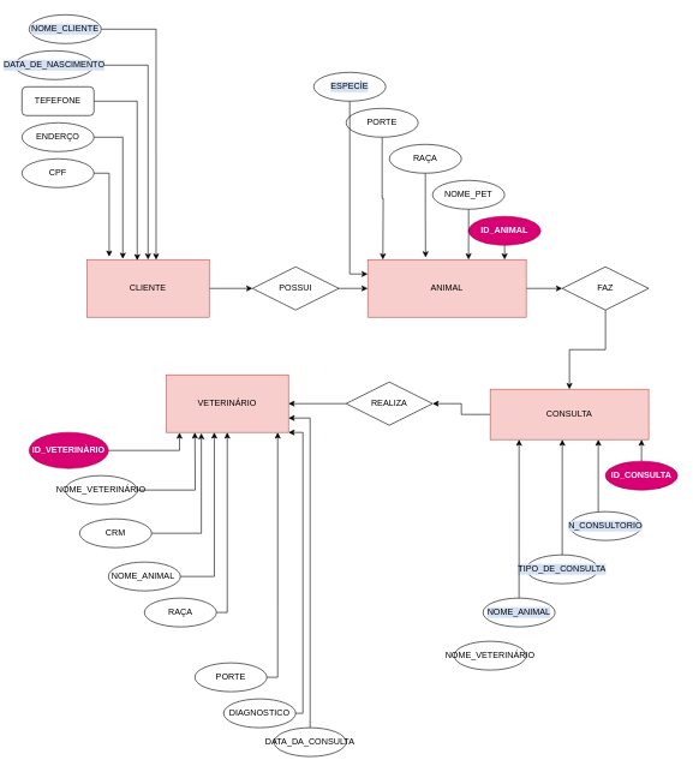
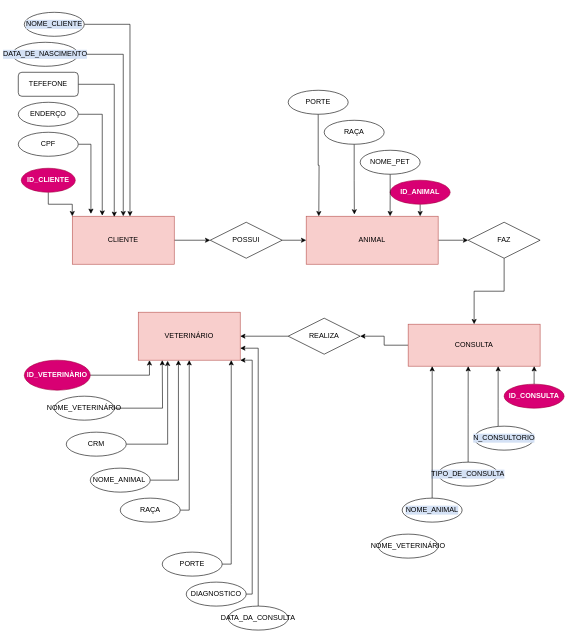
  <mxCell id="0" />
  <mxCell id="1" parent="0" />
  <mxCell id="2" style="edgeStyle=orthogonalEdgeStyle;rounded=0;orthogonalLoop=1;jettySize=auto;html=1;" edge="1" parent="1" source="3" target="12"><mxGeometry relative="1" as="geometry" /></mxCell>
  <mxCell id="3" value="ANIMAL" style="rounded=0;whiteSpace=wrap;html=1;fillColor=#f8cecc;strokeColor=#b85450;" vertex="1" parent="1"><mxGeometry x="510" y="360" width="220" height="80" as="geometry" /></mxCell>
  <mxCell id="4" value="VETERINÁRIO" style="rounded=0;whiteSpace=wrap;html=1;fillColor=#f8cecc;strokeColor=#b85450;" vertex="1" parent="1"><mxGeometry x="230" y="520" width="170" height="80" as="geometry" /></mxCell>
  <mxCell id="5" style="edgeStyle=orthogonalEdgeStyle;rounded=0;orthogonalLoop=1;jettySize=auto;html=1;" edge="1" parent="1" source="6" target="10"><mxGeometry relative="1" as="geometry" /></mxCell>
  <mxCell id="6" value="CONSULTA" style="rounded=0;whiteSpace=wrap;html=1;fillColor=#f8cecc;strokeColor=#b85450;" vertex="1" parent="1"><mxGeometry x="680" y="540" width="220" height="70" as="geometry" /></mxCell>
  <mxCell id="7" style="edgeStyle=orthogonalEdgeStyle;rounded=0;orthogonalLoop=1;jettySize=auto;html=1;" edge="1" parent="1" source="8" target="3"><mxGeometry relative="1" as="geometry" /></mxCell>
  <mxCell id="8" value="POSSUI" style="shape=rhombus;perimeter=rhombusPerimeter;whiteSpace=wrap;html=1;align=center;" vertex="1" parent="1"><mxGeometry x="350" y="370" width="120" height="60" as="geometry" /></mxCell>
  <mxCell id="9" style="edgeStyle=orthogonalEdgeStyle;rounded=0;orthogonalLoop=1;jettySize=auto;html=1;entryX=1;entryY=0.5;entryDx=0;entryDy=0;" edge="1" parent="1" source="10" target="4"><mxGeometry relative="1" as="geometry" /></mxCell>
  <mxCell id="10" value="REALIZA" style="shape=rhombus;perimeter=rhombusPerimeter;whiteSpace=wrap;html=1;align=center;" vertex="1" parent="1"><mxGeometry x="480" y="530" width="120" height="60" as="geometry" /></mxCell>
  <mxCell id="11" style="edgeStyle=orthogonalEdgeStyle;rounded=0;orthogonalLoop=1;jettySize=auto;html=1;" edge="1" parent="1" source="12" target="6"><mxGeometry relative="1" as="geometry" /></mxCell>
  <mxCell id="12" value="FAZ" style="shape=rhombus;perimeter=rhombusPerimeter;whiteSpace=wrap;html=1;align=center;" vertex="1" parent="1"><mxGeometry x="780" y="370" width="120" height="60" as="geometry" /></mxCell>
  <mxCell id="13" style="edgeStyle=orthogonalEdgeStyle;rounded=0;orthogonalLoop=1;jettySize=auto;html=1;" edge="1" parent="1" source="14" target="8"><mxGeometry relative="1" as="geometry" /></mxCell>
  <mxCell id="14" value="CLIENTE" style="whiteSpace=wrap;html=1;align=center;fillColor=#f8cecc;strokeColor=#b85450;" vertex="1" parent="1"><mxGeometry x="120" y="360" width="170" height="80" as="geometry" /></mxCell>
+ <mxCell id="15" style="edgeStyle=orthogonalEdgeStyle;rounded=0;orthogonalLoop=1;jettySize=auto;html=1;entryX=0;entryY=0;entryDx=0;entryDy=0;" edge="1" parent="1" source="16" target="14"><mxGeometry relative="1" as="geometry" /></mxCell>
+ <mxCell id="16" value="ID_CLIENTE" style="ellipse;whiteSpace=wrap;html=1;align=center;fontStyle=1;fillColor=#d80073;strokeColor=#A50040;fontColor=#ffffff;" vertex="1" parent="1"><mxGeometry x="35" width="90" height="40" as="geometry" y="280" /></mxCell>
  <mxCell id="17" style="edgeStyle=orthogonalEdgeStyle;rounded=0;orthogonalLoop=1;jettySize=auto;html=1;entryX=0.183;entryY=-0.05;entryDx=0;entryDy=0;entryPerimeter=0;" edge="1" parent="1" source="18" target="14"><mxGeometry relative="1" as="geometry"><mxPoint x="152" y="350" as="targetPoint" /><Array as="points"><mxPoint x="151" y="240" /></Array></mxGeometry></mxCell>
  <mxCell id="18" value="CPF" style="ellipse;whiteSpace=wrap;html=1;align=center;" vertex="1" parent="1"><mxGeometry x="30" y="220" width="100" height="40" as="geometry" /></mxCell>
  <mxCell id="19" style="edgeStyle=orthogonalEdgeStyle;rounded=0;orthogonalLoop=1;jettySize=auto;html=1;" edge="1" parent="1" source="20"><mxGeometry relative="1" as="geometry"><mxPoint x="170" y="359" as="targetPoint" /><Array as="points"><mxPoint x="170" y="190" /><mxPoint x="170" y="359" /></Array></mxGeometry></mxCell>
  <mxCell id="20" value="ENDERÇO" style="ellipse;whiteSpace=wrap;html=1;align=center;" vertex="1" parent="1"><mxGeometry x="30" y="170" width="100" height="40" as="geometry" /></mxCell>
  <mxCell id="21" style="edgeStyle=orthogonalEdgeStyle;rounded=0;orthogonalLoop=1;jettySize=auto;html=1;" edge="1" parent="1" source="22"><mxGeometry relative="1" as="geometry"><mxPoint x="190" y="361" as="targetPoint" /><Array as="points"><mxPoint x="190" y="140" /><mxPoint x="190" y="361" /></Array></mxGeometry></mxCell>
  <mxCell id="22" value="TEFEFONE" style="whiteSpace=wrap;html=1;align=center;rounded=1;" vertex="1" parent="1"><mxGeometry x="30" y="120" width="100" height="40" as="geometry" /></mxCell>
  <mxCell id="23" style="edgeStyle=orthogonalEdgeStyle;rounded=0;orthogonalLoop=1;jettySize=auto;html=1;entryX=0.11;entryY=1.002;entryDx=0;entryDy=0;entryPerimeter=0;" edge="1" parent="1" source="24" target="4"><mxGeometry relative="1" as="geometry" /></mxCell>
  <mxCell id="24" value="ID_VETERINÀRIO" style="ellipse;whiteSpace=wrap;html=1;align=center;fillColor=#d80073;strokeColor=#A50040;fontColor=#ffffff;fontStyle=1" vertex="1" parent="1"><mxGeometry x="40" y="600" width="110" height="50" as="geometry" /></mxCell>
  <mxCell id="25" style="edgeStyle=orthogonalEdgeStyle;rounded=0;orthogonalLoop=1;jettySize=auto;html=1;" edge="1" parent="1" source="26"><mxGeometry relative="1" as="geometry"><mxPoint x="270" y="600" as="targetPoint" /></mxGeometry></mxCell>
  <mxCell id="26" value="NOME_VETERINÁRIO" style="ellipse;whiteSpace=wrap;html=1;align=center;" vertex="1" parent="1"><mxGeometry x="90" y="660" width="100" height="40" as="geometry" /></mxCell>
  <mxCell id="27" style="edgeStyle=orthogonalEdgeStyle;rounded=0;orthogonalLoop=1;jettySize=auto;html=1;" edge="1" parent="1" source="28"><mxGeometry relative="1" as="geometry"><mxPoint x="279" y="601" as="targetPoint" /><Array as="points"><mxPoint x="279" y="740" /></Array></mxGeometry></mxCell>
  <mxCell id="28" value="CRM" style="ellipse;whiteSpace=wrap;html=1;align=center;" vertex="1" parent="1"><mxGeometry x="110" y="720" width="100" height="40" as="geometry" /></mxCell>
  <mxCell id="29" style="edgeStyle=orthogonalEdgeStyle;rounded=0;orthogonalLoop=1;jettySize=auto;html=1;entryX=0.394;entryY=1;entryDx=0;entryDy=0;entryPerimeter=0;" edge="1" parent="1" source="30" target="4"><mxGeometry relative="1" as="geometry"><Array as="points"><mxPoint x="297" y="800" /></Array></mxGeometry></mxCell>
  <mxCell id="30" value="NOME_ANIMAL&amp;nbsp;" style="ellipse;whiteSpace=wrap;html=1;align=center;" vertex="1" parent="1"><mxGeometry x="150" y="780" width="100" height="40" as="geometry" /></mxCell>
  <mxCell id="31" style="edgeStyle=orthogonalEdgeStyle;rounded=0;orthogonalLoop=1;jettySize=auto;html=1;" edge="1" parent="1" source="32" target="4"><mxGeometry relative="1" as="geometry"><Array as="points"><mxPoint x="315" y="850" /></Array></mxGeometry></mxCell>
  <mxCell id="32" value="RAÇA" style="ellipse;whiteSpace=wrap;html=1;align=center;" vertex="1" parent="1"><mxGeometry x="200" y="830" width="100" height="40" as="geometry" /></mxCell>
  <mxCell id="33" style="edgeStyle=orthogonalEdgeStyle;rounded=0;orthogonalLoop=1;jettySize=auto;html=1;entryX=0.864;entryY=0;entryDx=0;entryDy=0;entryPerimeter=0;" edge="1" parent="1" source="34" target="3"><mxGeometry relative="1" as="geometry" /></mxCell>
  <mxCell id="34" value="&lt;b&gt;ID_ANIMAL&lt;/b&gt;" style="ellipse;whiteSpace=wrap;html=1;align=center;fillColor=#d80073;strokeColor=#A50040;fontColor=#ffffff;" vertex="1" parent="1"><mxGeometry x="650" y="300" width="100" height="40" as="geometry" /></mxCell>
  <mxCell id="35" style="edgeStyle=orthogonalEdgeStyle;rounded=0;orthogonalLoop=1;jettySize=auto;html=1;entryX=0.636;entryY=0;entryDx=0;entryDy=0;entryPerimeter=0;" edge="1" parent="1" source="36" target="3"><mxGeometry relative="1" as="geometry" /></mxCell>
  <mxCell id="36" value="NOME_PET" style="ellipse;whiteSpace=wrap;html=1;align=center;" vertex="1" parent="1"><mxGeometry x="600" y="250" width="100" height="40" as="geometry" /></mxCell>
  <mxCell id="37" style="edgeStyle=orthogonalEdgeStyle;rounded=0;orthogonalLoop=1;jettySize=auto;html=1;entryX=0.365;entryY=-0.037;entryDx=0;entryDy=0;entryPerimeter=0;" edge="1" parent="1" source="38" target="3"><mxGeometry relative="1" as="geometry" /></mxCell>
  <mxCell id="38" value="RAÇA" style="ellipse;whiteSpace=wrap;html=1;align=center;" vertex="1" parent="1"><mxGeometry x="540" y="200" width="100" height="40" as="geometry" /></mxCell>
  <mxCell id="39" style="edgeStyle=orthogonalEdgeStyle;rounded=0;orthogonalLoop=1;jettySize=auto;html=1;" edge="1" parent="1" source="40"><mxGeometry relative="1" as="geometry"><mxPoint x="531" y="360" as="targetPoint" /></mxGeometry></mxCell>
  <mxCell id="40" value="PORTE" style="ellipse;whiteSpace=wrap;html=1;align=center;" vertex="1" parent="1"><mxGeometry x="480" y="150" width="100" height="40" as="geometry" /></mxCell>
  <mxCell id="41" style="edgeStyle=orthogonalEdgeStyle;rounded=0;orthogonalLoop=1;jettySize=auto;html=1;entryX=0.5;entryY=0;entryDx=0;entryDy=0;" edge="1" parent="1" source="42" target="14"><mxGeometry relative="1" as="geometry"><Array as="points"><mxPoint x="205" y="90" /></Array></mxGeometry></mxCell>
  <mxCell id="42" value="DATA_DE_NASCIMENTO" style="ellipse;whiteSpace=wrap;html=1;align=center;labelBackgroundColor=#D4E1F5;" vertex="1" parent="1"><mxGeometry x="20" y="70" width="110" height="40" as="geometry" /></mxCell>
  <mxCell id="43" style="edgeStyle=orthogonalEdgeStyle;rounded=0;orthogonalLoop=1;jettySize=auto;html=1;entryX=0.566;entryY=0.002;entryDx=0;entryDy=0;entryPerimeter=0;" edge="1" parent="1" source="44" target="14"><mxGeometry relative="1" as="geometry"><mxPoint x="220" y="300" as="targetPoint" /><Array as="points"><mxPoint x="216" y="40" /></Array></mxGeometry></mxCell>
  <mxCell id="44" value="NOME_CLIENTE" style="ellipse;whiteSpace=wrap;html=1;align=center;labelBackgroundColor=#D4E1F5;" vertex="1" parent="1"><mxGeometry x="40" y="20" width="100" height="40" as="geometry" /></mxCell>
- <mxCell id="45" style="edgeStyle=orthogonalEdgeStyle;rounded=0;orthogonalLoop=1;jettySize=auto;html=1;entryX=0;entryY=0.25;entryDx=0;entryDy=0;" edge="1" parent="1" source="46" target="3"><mxGeometry relative="1" as="geometry" /></mxCell>
- <mxCell id="46" value="ESPECÌE" style="ellipse;whiteSpace=wrap;html=1;align=center;labelBackgroundColor=#D4E1F5;" vertex="1" parent="1"><mxGeometry x="435" y="100" width="100" height="40" as="geometry" /></mxCell>
  <mxCell id="47" style="edgeStyle=orthogonalEdgeStyle;rounded=0;orthogonalLoop=1;jettySize=auto;html=1;entryX=0.955;entryY=1;entryDx=0;entryDy=0;entryPerimeter=0;" edge="1" parent="1" source="48" target="6"><mxGeometry relative="1" as="geometry" /></mxCell>
  <mxCell id="48" value="ID_CONSULTA" style="ellipse;whiteSpace=wrap;html=1;align=center;labelBackgroundColor=none;fillColor=#d80073;strokeColor=#A50040;fontColor=#ffffff;fontStyle=1" vertex="1" parent="1"><mxGeometry x="840" y="640" width="100" height="40" as="geometry" /></mxCell>
  <mxCell id="49" style="edgeStyle=orthogonalEdgeStyle;rounded=0;orthogonalLoop=1;jettySize=auto;html=1;entryX=0.682;entryY=1;entryDx=0;entryDy=0;entryPerimeter=0;" edge="1" parent="1" source="50" target="6"><mxGeometry relative="1" as="geometry"><Array as="points"><mxPoint x="830" y="680" /><mxPoint x="830" y="680" /></Array></mxGeometry></mxCell>
  <mxCell id="50" value="N_CONSULTORIO" style="ellipse;whiteSpace=wrap;html=1;align=center;labelBackgroundColor=#D4E1F5;" vertex="1" parent="1"><mxGeometry x="790" y="710" width="100" height="40" as="geometry" /></mxCell>
  <mxCell id="51" style="edgeStyle=orthogonalEdgeStyle;rounded=0;orthogonalLoop=1;jettySize=auto;html=1;entryX=0.455;entryY=1;entryDx=0;entryDy=0;entryPerimeter=0;" edge="1" parent="1" source="52" target="6"><mxGeometry relative="1" as="geometry" /></mxCell>
  <mxCell id="52" value="TIPO_DE_CONSULTA" style="ellipse;whiteSpace=wrap;html=1;align=center;labelBackgroundColor=#D4E1F5;" vertex="1" parent="1"><mxGeometry x="730" y="770" width="100" height="40" as="geometry" /></mxCell>
  <mxCell id="53" style="edgeStyle=orthogonalEdgeStyle;rounded=0;orthogonalLoop=1;jettySize=auto;html=1;entryX=0.182;entryY=1;entryDx=0;entryDy=0;entryPerimeter=0;" edge="1" parent="1" source="54" target="6"><mxGeometry relative="1" as="geometry" /></mxCell>
  <mxCell id="54" value="NOME_ANIMAL" style="ellipse;whiteSpace=wrap;html=1;align=center;labelBackgroundColor=#D4E1F5;" vertex="1" parent="1"><mxGeometry x="670" y="830" width="100" height="40" as="geometry" /></mxCell>
  <mxCell id="55" style="edgeStyle=orthogonalEdgeStyle;rounded=0;orthogonalLoop=1;jettySize=auto;html=1;exitX=0.5;exitY=1;exitDx=0;exitDy=0;" edge="1" parent="1" source="30" target="30"><mxGeometry relative="1" as="geometry" /></mxCell>
  <mxCell id="56" value="NOME_VETERINÁRIO" style="ellipse;whiteSpace=wrap;html=1;align=center;labelBackgroundColor=none;" vertex="1" parent="1"><mxGeometry x="630" y="890" width="100" height="40" as="geometry" /></mxCell>
  <mxCell id="57" style="edgeStyle=orthogonalEdgeStyle;rounded=0;orthogonalLoop=1;jettySize=auto;html=1;" edge="1" parent="1" source="58" target="4"><mxGeometry relative="1" as="geometry"><mxPoint x="410" y="600" as="targetPoint" /><Array as="points"><mxPoint x="420" y="600" /></Array></mxGeometry></mxCell>
  <mxCell id="58" value="DIAGNOSTICO" style="ellipse;whiteSpace=wrap;html=1;align=center;labelBackgroundColor=none;" vertex="1" parent="1"><mxGeometry x="310" y="970" width="100" height="40" as="geometry" /></mxCell>
  <mxCell id="59" style="edgeStyle=orthogonalEdgeStyle;rounded=0;orthogonalLoop=1;jettySize=auto;html=1;entryX=0.912;entryY=1;entryDx=0;entryDy=0;entryPerimeter=0;" edge="1" parent="1" source="60" target="4"><mxGeometry relative="1" as="geometry"><Array as="points"><mxPoint x="385" y="840" /><mxPoint x="385" y="840" /></Array></mxGeometry></mxCell>
  <mxCell id="60" value="PORTE" style="ellipse;whiteSpace=wrap;html=1;align=center;labelBackgroundColor=none;" vertex="1" parent="1"><mxGeometry x="270" y="920" width="100" height="40" as="geometry" /></mxCell>
  <mxCell id="61" style="edgeStyle=orthogonalEdgeStyle;rounded=0;orthogonalLoop=1;jettySize=auto;html=1;entryX=1;entryY=0.75;entryDx=0;entryDy=0;" edge="1" parent="1" source="62" target="4"><mxGeometry relative="1" as="geometry" /></mxCell>
  <mxCell id="62" value="DATA_DA_CONSULTA" style="ellipse;whiteSpace=wrap;html=1;align=center;labelBackgroundColor=none;" vertex="1" parent="1"><mxGeometry x="380" y="1010" width="100" height="40" as="geometry" /></mxCell>
